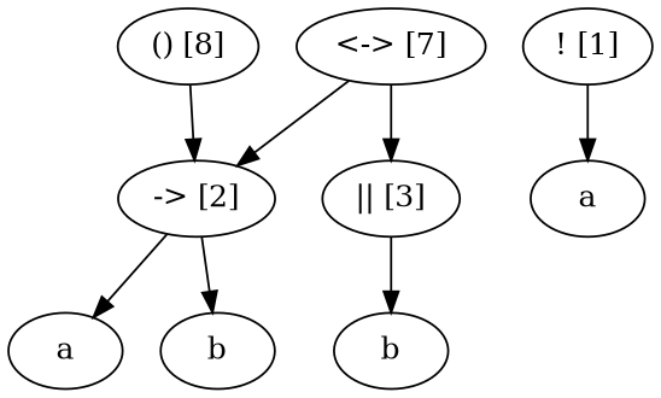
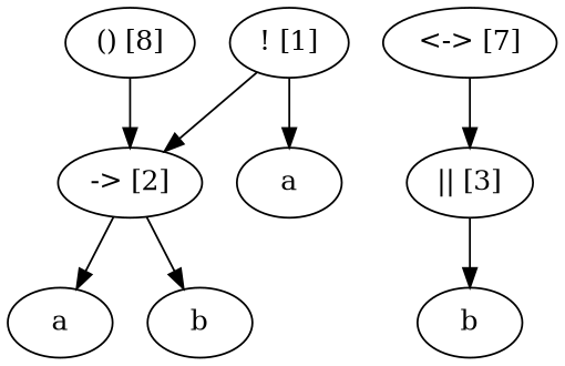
  digraph {
    n1 [label="() [8]"]
    n2 [label="-> [2]"]
    n3 [label="<-> [7]"]
    n4 [label="|| [3]"]
    n5 [label=a]
    n6 [label=b]
    n7 [label=b]
    n8 [label="! [1]"]
    n9 [label=a]
    n1 -> n2
    n2 -> n5
    n2 -> n6
-   n3 -> n2
+   n8 -> n2
    n3 -> n4
    n4 -> n7
    n8 -> n9
  }
